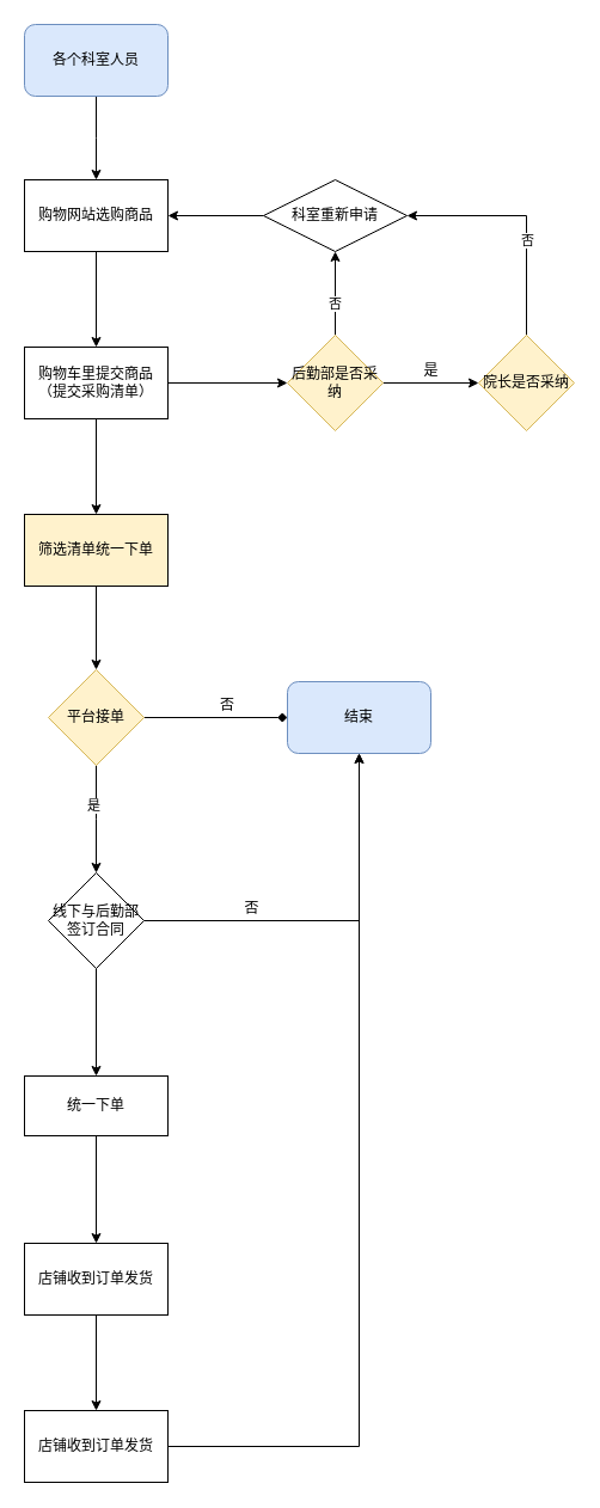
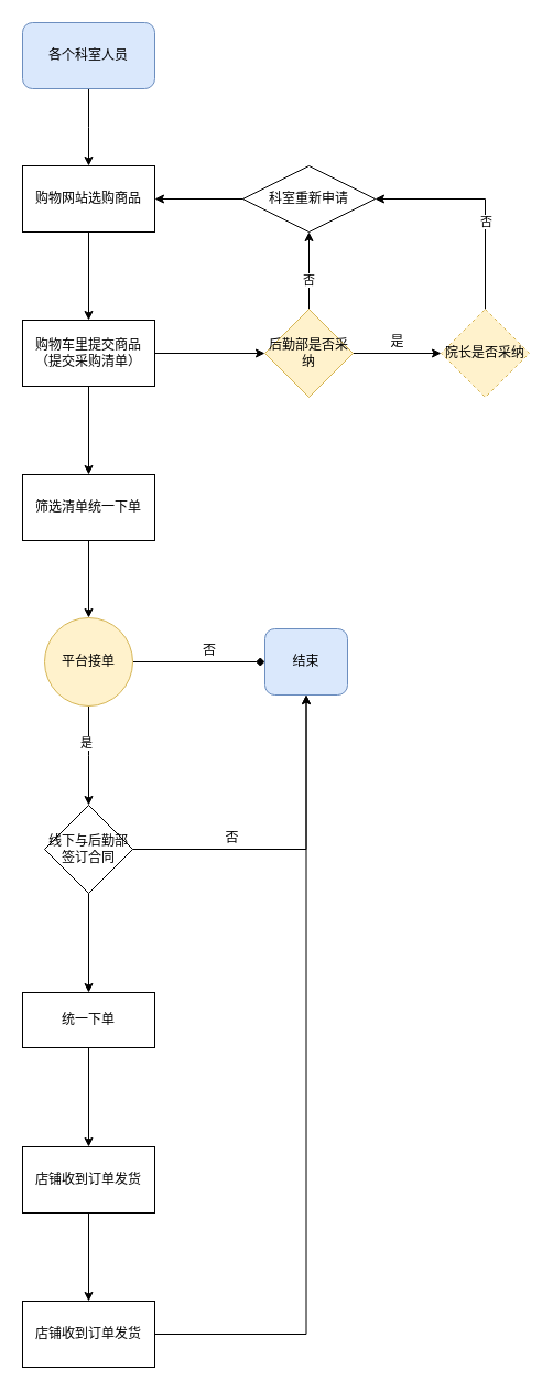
  <mxCell id="0" />
  <mxCell id="1" parent="0" />
  <mxCell id="2" value="" style="edgeStyle=orthogonalEdgeStyle;rounded=0;orthogonalLoop=1;jettySize=auto;html=1;" edge="1" parent="1" source="3"><mxGeometry relative="1" as="geometry"><mxPoint x="80" y="150" as="targetPoint" /></mxGeometry></mxCell>
  <mxCell id="3" value="各个科室人员" style="rounded=1;whiteSpace=wrap;html=1;fillColor=#dae8fc;strokeColor=#6c8ebf;" vertex="1" parent="1"><mxGeometry x="20" y="20" width="120" height="60" as="geometry" /></mxCell>
  <mxCell id="4" value="" style="edgeStyle=orthogonalEdgeStyle;rounded=0;orthogonalLoop=1;jettySize=auto;html=1;" edge="1" parent="1" source="5" target="8"><mxGeometry relative="1" as="geometry" /></mxCell>
  <mxCell id="5" value="购物网站选购商品" style="rounded=0;whiteSpace=wrap;html=1;" vertex="1" parent="1"><mxGeometry x="20" y="150" width="120" height="60" as="geometry" /></mxCell>
  <mxCell id="6" value="" style="edgeStyle=orthogonalEdgeStyle;rounded=0;orthogonalLoop=1;jettySize=auto;html=1;" edge="1" parent="1" source="8" target="10"><mxGeometry relative="1" as="geometry" /></mxCell>
  <mxCell id="7" value="" style="edgeStyle=orthogonalEdgeStyle;rounded=0;orthogonalLoop=1;jettySize=auto;html=1;" edge="1" parent="1" source="8" target="14"><mxGeometry relative="1" as="geometry" /></mxCell>
  <mxCell id="8" value="购物车里提交商品（提交采购清单）" style="rounded=0;whiteSpace=wrap;html=1;" vertex="1" parent="1"><mxGeometry x="20" y="290" width="120" height="60" as="geometry" /></mxCell>
  <mxCell id="9" value="" style="edgeStyle=orthogonalEdgeStyle;rounded=0;orthogonalLoop=1;jettySize=auto;html=1;" edge="1" parent="1" source="10" target="24"><mxGeometry relative="1" as="geometry" /></mxCell>
- <mxCell id="10" value="筛选清单统一下单" style="rounded=0;whiteSpace=wrap;html=1;fillColor=#fff2cc;" vertex="1" parent="1"><mxGeometry x="20" y="430" width="120" height="60" as="geometry" /></mxCell>
+ <mxCell id="10" value="筛选清单统一下单" style="rounded=0;whiteSpace=wrap;html=1;" vertex="1" parent="1"><mxGeometry x="20" y="430" width="120" height="60" as="geometry" /></mxCell>
  <mxCell id="11" value="" style="edgeStyle=orthogonalEdgeStyle;rounded=0;orthogonalLoop=1;jettySize=auto;html=1;" edge="1" parent="1" source="14" target="17"><mxGeometry relative="1" as="geometry" /></mxCell>
  <mxCell id="12" value="" style="edgeStyle=orthogonalEdgeStyle;rounded=0;orthogonalLoop=1;jettySize=auto;html=1;" edge="1" parent="1" source="14" target="20"><mxGeometry relative="1" as="geometry" /></mxCell>
  <mxCell id="13" value="否" style="edgeLabel;html=1;align=center;verticalAlign=middle;resizable=0;points=[];" vertex="1" connectable="0" parent="12"><mxGeometry x="-0.237" y="1" relative="1" as="geometry"><mxPoint as="offset" /></mxGeometry></mxCell>
  <mxCell id="14" value="后勤部是否采纳" style="rhombus;whiteSpace=wrap;html=1;rounded=0;fillColor=#fff2cc;strokeColor=#d6b656;" vertex="1" parent="1"><mxGeometry x="240" y="280" width="80" height="80" as="geometry" /></mxCell>
  <mxCell id="15" style="edgeStyle=orthogonalEdgeStyle;rounded=0;orthogonalLoop=1;jettySize=auto;html=1;entryX=1;entryY=0.5;entryDx=0;entryDy=0;" edge="1" parent="1" source="17" target="20"><mxGeometry relative="1" as="geometry"><Array as="points"><mxPoint x="440" y="180" /></Array></mxGeometry></mxCell>
  <mxCell id="16" value="否" style="edgeLabel;html=1;align=center;verticalAlign=middle;resizable=0;points=[];" vertex="1" connectable="0" parent="15"><mxGeometry x="-0.197" relative="1" as="geometry"><mxPoint as="offset" /></mxGeometry></mxCell>
- <mxCell id="17" value="院长是否采纳" style="rhombus;whiteSpace=wrap;html=1;rounded=0;fillColor=#fff2cc;strokeColor=#d6b656;" vertex="1" parent="1"><mxGeometry x="400" y="280" width="80" height="80" as="geometry" /></mxCell>
+ <mxCell id="17" value="院长是否采纳" style="rhombus;whiteSpace=wrap;html=1;rounded=0;fillColor=#fff2cc;strokeColor=#d6b656;dashed=1;" vertex="1" parent="1"><mxGeometry x="400" y="280" width="80" height="80" as="geometry" /></mxCell>
  <mxCell id="18" value="是" style="text;html=1;align=center;verticalAlign=middle;resizable=0;points=[];autosize=1;strokeColor=none;" vertex="1" parent="1"><mxGeometry x="345" y="300" width="30" height="20" as="geometry" /></mxCell>
  <mxCell id="19" style="edgeStyle=orthogonalEdgeStyle;rounded=0;orthogonalLoop=1;jettySize=auto;html=1;entryX=1;entryY=0.5;entryDx=0;entryDy=0;" edge="1" parent="1" source="20" target="5"><mxGeometry relative="1" as="geometry" /></mxCell>
  <mxCell id="20" value="科室重新申请" style="rhombus;whiteSpace=wrap;html=1;" vertex="1" parent="1"><mxGeometry x="220" y="150" width="120" height="60" as="geometry" /></mxCell>
  <mxCell id="21" value="" style="edgeStyle=orthogonalEdgeStyle;rounded=0;orthogonalLoop=1;jettySize=auto;html=1;entryX=0;entryY=0.5;entryDx=0;entryDy=0;endArrow=diamond;" edge="1" parent="1" source="24" target="26"><mxGeometry relative="1" as="geometry"><mxPoint x="180" y="600" as="targetPoint" /></mxGeometry></mxCell>
  <mxCell id="22" value="" style="edgeStyle=orthogonalEdgeStyle;rounded=0;orthogonalLoop=1;jettySize=auto;html=1;" edge="1" parent="1" source="24"><mxGeometry relative="1" as="geometry"><mxPoint x="80" y="730" as="targetPoint" /></mxGeometry></mxCell>
  <mxCell id="23" value="是" style="edgeLabel;html=1;align=center;verticalAlign=middle;resizable=0;points=[];" vertex="1" connectable="0" parent="22"><mxGeometry x="-0.281" y="-3" relative="1" as="geometry"><mxPoint as="offset" /></mxGeometry></mxCell>
- <mxCell id="24" value="平台接单" style="rhombus;whiteSpace=wrap;html=1;rounded=0;fillColor=#fff2cc;strokeColor=#d6b656;" vertex="1" parent="1"><mxGeometry x="40" y="560" width="80" height="80" as="geometry" /></mxCell>
+ <mxCell id="24" value="平台接单" style="ellipse;whiteSpace=wrap;html=1;fillColor=#fff2cc;strokeColor=#d6b656;" vertex="1" parent="1"><mxGeometry x="40" y="560" width="80" height="80" as="geometry" /></mxCell>
  <mxCell id="25" value="否" style="text;html=1;strokeColor=none;fillColor=none;align=center;verticalAlign=middle;whiteSpace=wrap;rounded=0;" vertex="1" parent="1"><mxGeometry x="170" y="580" width="40" height="20" as="geometry" /></mxCell>
- <mxCell id="26" value="结束" style="rounded=1;whiteSpace=wrap;html=1;fillColor=#dae8fc;strokeColor=#6c8ebf;" vertex="1" parent="1"><mxGeometry x="240" y="570" width="120" height="60" as="geometry" /></mxCell>
+ <mxCell id="26" value="结束" style="rounded=1;whiteSpace=wrap;html=1;fillColor=#dae8fc;strokeColor=#6c8ebf;" vertex="1" parent="1"><mxGeometry x="240" y="570" width="75" height="60" as="geometry" /></mxCell>
  <mxCell id="27" value="" style="edgeStyle=orthogonalEdgeStyle;rounded=0;orthogonalLoop=1;jettySize=auto;html=1;entryX=0.5;entryY=1;entryDx=0;entryDy=0;" edge="1" parent="1" source="29" target="26"><mxGeometry relative="1" as="geometry"><mxPoint x="180" y="770" as="targetPoint" /></mxGeometry></mxCell>
  <mxCell id="28" value="" style="edgeStyle=orthogonalEdgeStyle;rounded=0;orthogonalLoop=1;jettySize=auto;html=1;" edge="1" parent="1" source="29" target="31"><mxGeometry relative="1" as="geometry" /></mxCell>
  <mxCell id="29" value="线下与后勤部签订合同" style="rhombus;whiteSpace=wrap;html=1;" vertex="1" parent="1"><mxGeometry x="40" y="730" width="80" height="80" as="geometry" /></mxCell>
  <mxCell id="30" value="" style="edgeStyle=orthogonalEdgeStyle;rounded=0;orthogonalLoop=1;jettySize=auto;html=1;" edge="1" parent="1" source="31" target="33"><mxGeometry relative="1" as="geometry" /></mxCell>
  <mxCell id="31" value="统一下单" style="whiteSpace=wrap;html=1;" vertex="1" parent="1"><mxGeometry x="20" y="900" width="120" height="50" as="geometry" /></mxCell>
  <mxCell id="32" value="" style="edgeStyle=orthogonalEdgeStyle;rounded=0;orthogonalLoop=1;jettySize=auto;html=1;" edge="1" parent="1" source="33" target="35"><mxGeometry relative="1" as="geometry" /></mxCell>
  <mxCell id="33" value="店铺收到订单发货" style="whiteSpace=wrap;html=1;" vertex="1" parent="1"><mxGeometry x="20" y="1040" width="120" height="60" as="geometry" /></mxCell>
  <mxCell id="34" style="edgeStyle=orthogonalEdgeStyle;rounded=0;orthogonalLoop=1;jettySize=auto;html=1;entryX=0.5;entryY=1;entryDx=0;entryDy=0;" edge="1" parent="1" source="35" target="26"><mxGeometry relative="1" as="geometry"><mxPoint x="240" y="800" as="targetPoint" /></mxGeometry></mxCell>
  <mxCell id="35" value="店铺收到订单发货" style="whiteSpace=wrap;html=1;" vertex="1" parent="1"><mxGeometry x="20" y="1180" width="120" height="60" as="geometry" /></mxCell>
  <mxCell id="36" value="否" style="text;html=1;align=center;verticalAlign=middle;resizable=0;points=[];autosize=1;strokeColor=none;" vertex="1" parent="1"><mxGeometry x="195" y="750" width="30" height="20" as="geometry" /></mxCell>
